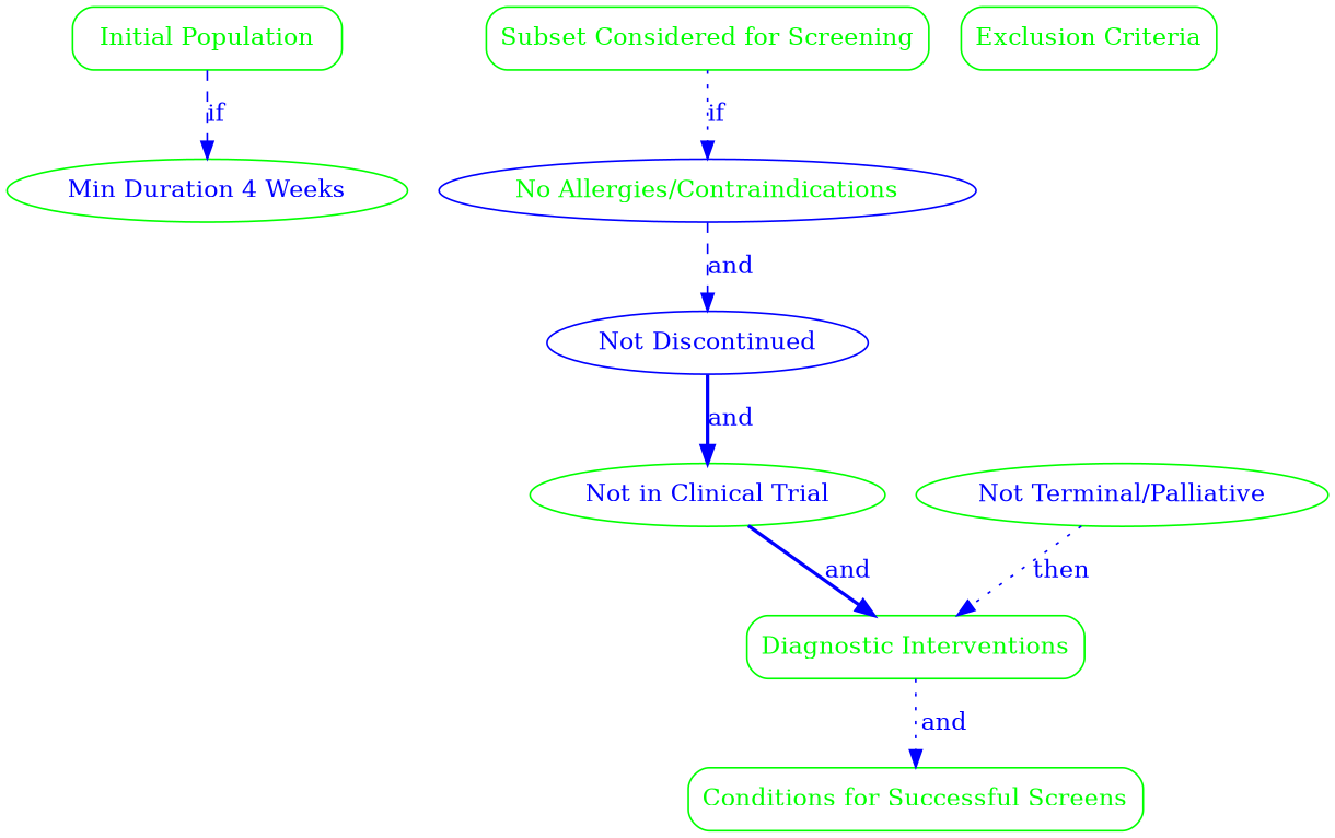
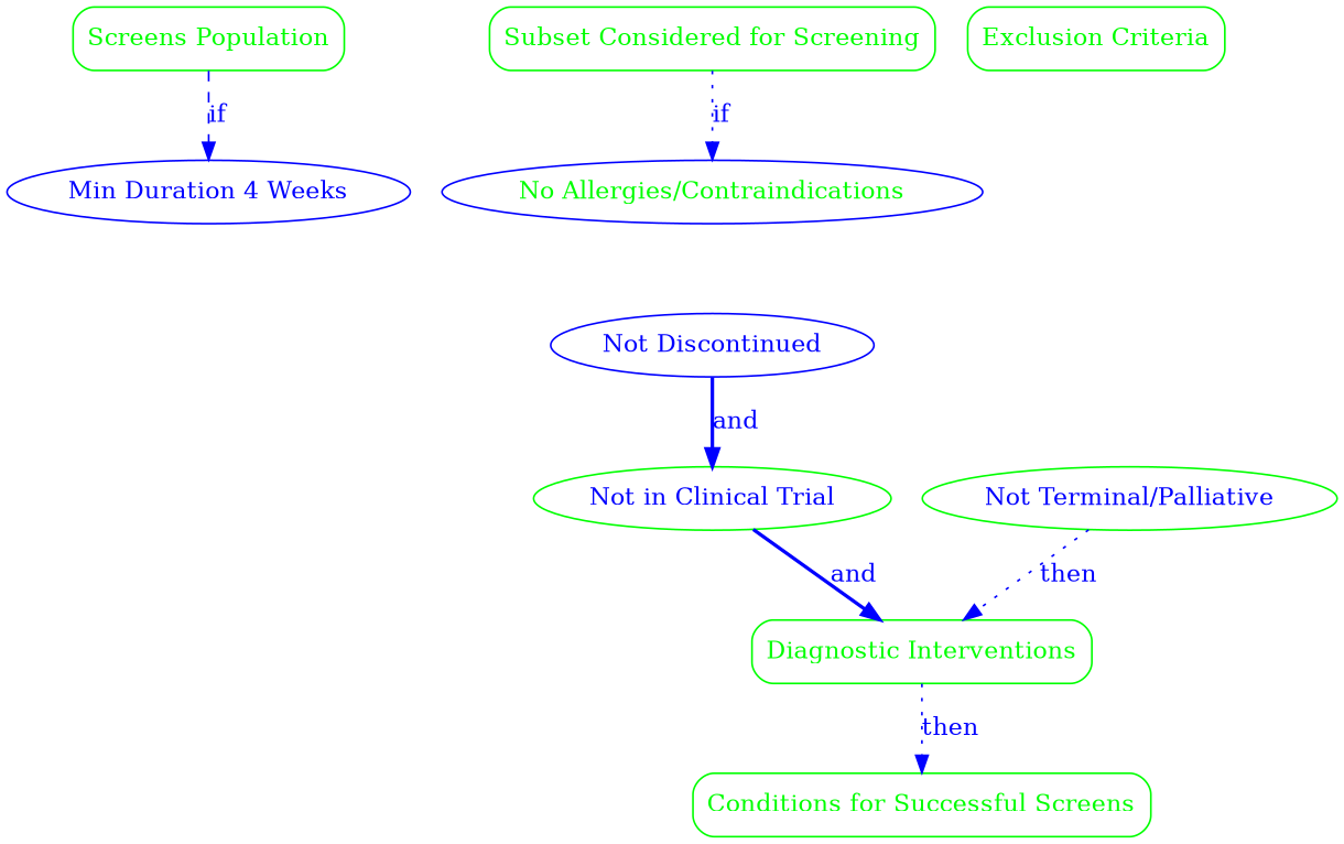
  digraph {
    rankdir=TB
    node [color=green fontcolor=green shape=box]
    edge [color=blue fontcolor=blue style=dotted]
-   n1 [label="Initial Population" style=rounded]
-   n2 [fontcolor=blue label="Min Duration 4 Weeks" shape=ellipse]
+   n1 [label="Screens Population" style=rounded]
+   n2 [color=blue fontcolor=blue label="Min Duration 4 Weeks" shape=ellipse]
    n3 [label="Subset Considered for Screening" style=rounded]
    n4 [color=blue label="No Allergies/Contraindications" shape=ellipse]
    n5 [color=blue fontcolor=blue label="Not Discontinued" shape=ellipse]
    n6 [label="Exclusion Criteria" style=rounded]
    n7 [label="Diagnostic Interventions" style=rounded]
    n8 [label="Conditions for Successful Screens" style=rounded]
    n9 [fontcolor=blue label="Not in Clinical Trial" shape=ellipse]
    n10 [fontcolor=blue label="Not Terminal/Palliative" shape=ellipse]
    n1 -> n2 [label=if style=dashed]
    n3 -> n4 [label=if]
-   n4 -> n5 [label=and style=dashed]
    n5 -> n9 [label=and style=bold]
-   n7 -> n8 [label=and]
+   n7 -> n8 [label=then]
    n9 -> n7 [label=and style=bold]
    n10 -> n7 [label=then]
  }
